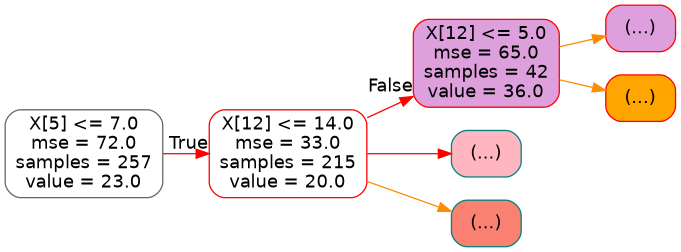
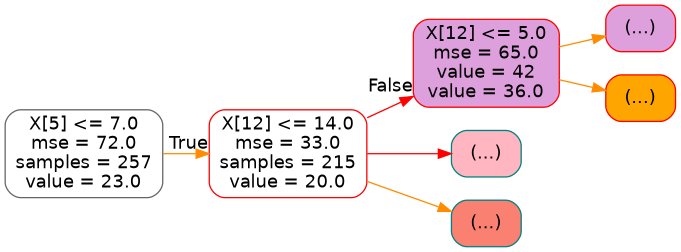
  digraph {
    rankdir=LR
    node [color=red fillcolor=white fontname=helvetica shape=box style="filled, rounded"]
    edge [color=darkorange fontname=helvetica]
    n1 [color=gray40 label="X[5] <= 7.0\nmse = 72.0\nsamples = 257\nvalue = 23.0"]
    n2 [label="X[12] <= 14.0\nmse = 33.0\nsamples = 215\nvalue = 20.0"]
-   n3 [fillcolor=plum label="X[12] <= 5.0\nmse = 65.0\nsamples = 42\nvalue = 36.0"]
+   n3 [fillcolor=plum label="X[12] <= 5.0\nmse = 65.0\nvalue = 42\nvalue = 36.0"]
    n4 [color=teal fillcolor=lightpink label="(...)"]
    n5 [color=teal fillcolor=salmon label="(...)"]
    n6 [fillcolor=plum label="(...)"]
    n7 [fillcolor=orange label="(...)"]
-   n1 -> n2 [color=red headlabel=True labelangle=-45 labeldistance=2.5]
+   n1 -> n2 [headlabel=True labelangle=-45 labeldistance=2.5]
    n2 -> n3 [color=red headlabel=False labelangle=45 labeldistance=2.5]
    n2 -> n4 [color=red]
    n2 -> n5
    n3 -> n6
    n3 -> n7
  }
